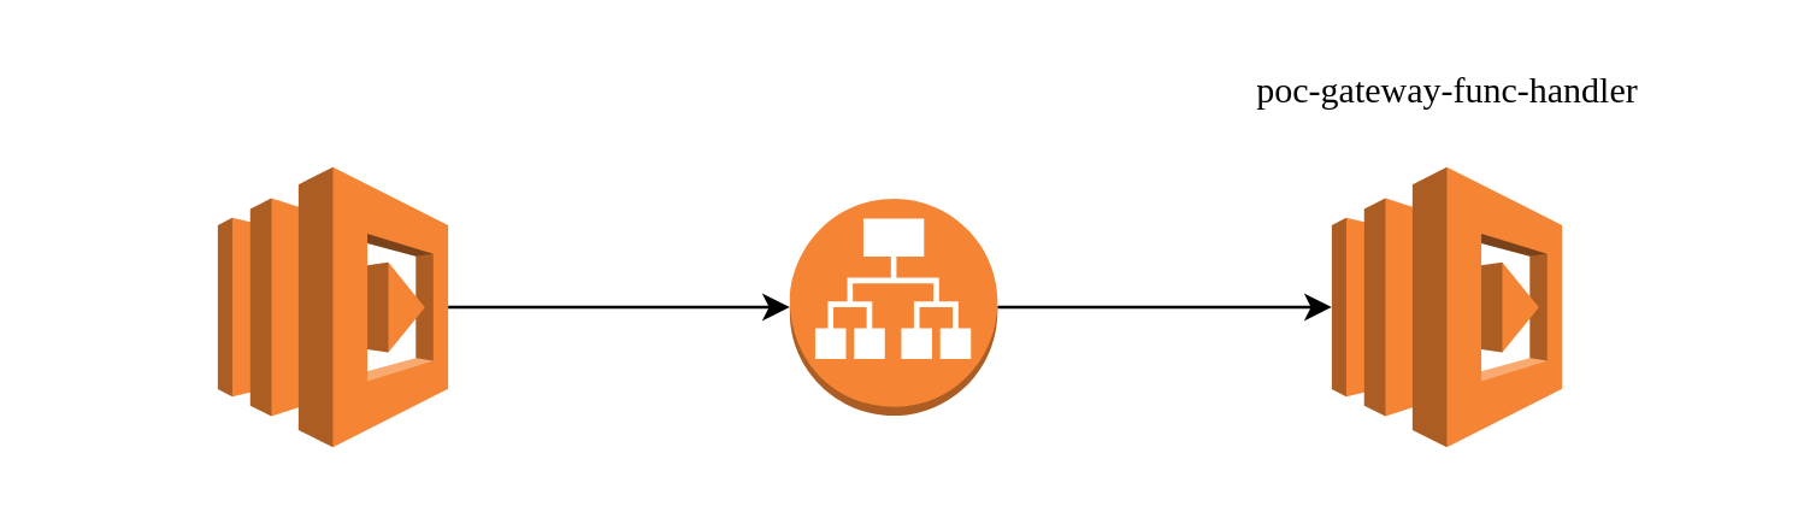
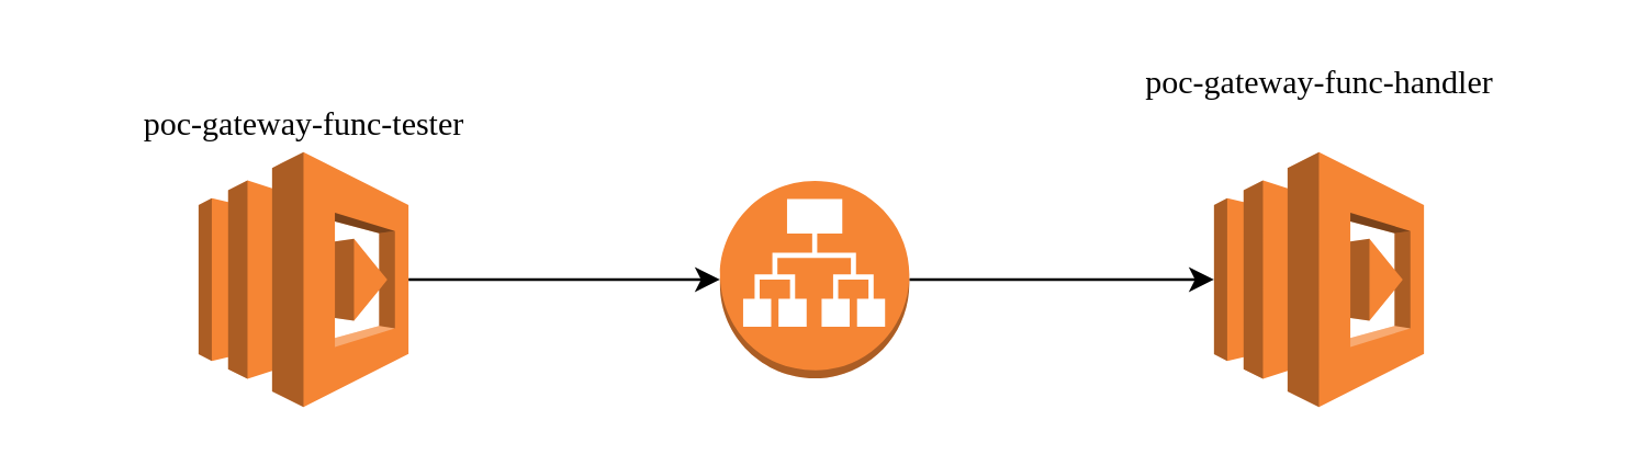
  <mxCell id="0" />
  <mxCell id="1" parent="0" />
  <mxCell id="2" value="" style="edgeStyle=orthogonalEdgeStyle;rounded=0;orthogonalLoop=1;jettySize=auto;html=1;" edge="1" parent="1" source="3" target="6"><mxGeometry relative="1" as="geometry" /></mxCell>
  <mxCell id="3" value="" style="outlineConnect=0;dashed=0;verticalLabelPosition=bottom;verticalAlign=top;align=center;html=1;shape=mxgraph.aws3.application_load_balancer;fillColor=#F58534;gradientColor=none;" vertex="1" parent="1"><mxGeometry x="261.75" y="65.5" width="69" height="72" as="geometry" /></mxCell>
  <mxCell id="4" value="" style="edgeStyle=orthogonalEdgeStyle;rounded=0;orthogonalLoop=1;jettySize=auto;html=1;" edge="1" parent="1" source="5" target="3"><mxGeometry relative="1" as="geometry" /></mxCell>
  <mxCell id="5" value="" style="outlineConnect=0;dashed=0;verticalLabelPosition=bottom;verticalAlign=top;align=center;html=1;shape=mxgraph.aws3.lambda;fillColor=#F58534;gradientColor=none;" vertex="1" parent="1"><mxGeometry x="71.75" y="55" width="76.5" height="93" as="geometry" /></mxCell>
  <mxCell id="6" value="" style="outlineConnect=0;dashed=0;verticalLabelPosition=bottom;verticalAlign=top;align=center;html=1;shape=mxgraph.aws3.lambda;fillColor=#F58534;gradientColor=none;" vertex="1" parent="1"><mxGeometry x="441.75" y="55" width="76.5" height="93" as="geometry" /></mxCell>
+ <mxCell id="7" value="poc-gateway-func-tester" style="text;html=1;align=center;verticalAlign=middle;resizable=0;points=[];autosize=1;fontFamily=Lucida Console;fontColor=#000000;" vertex="1" parent="1"><mxGeometry x="20" y="35" width="180" height="20" as="geometry" /></mxCell>
  <mxCell id="8" value="poc-gateway-func-handler" style="text;html=1;align=center;verticalAlign=middle;resizable=0;points=[];autosize=1;fontFamily=Lucida Console;fontColor=#000000;" vertex="1" parent="1"><mxGeometry x="385" y="20" width="190" height="20" as="geometry" /></mxCell>
